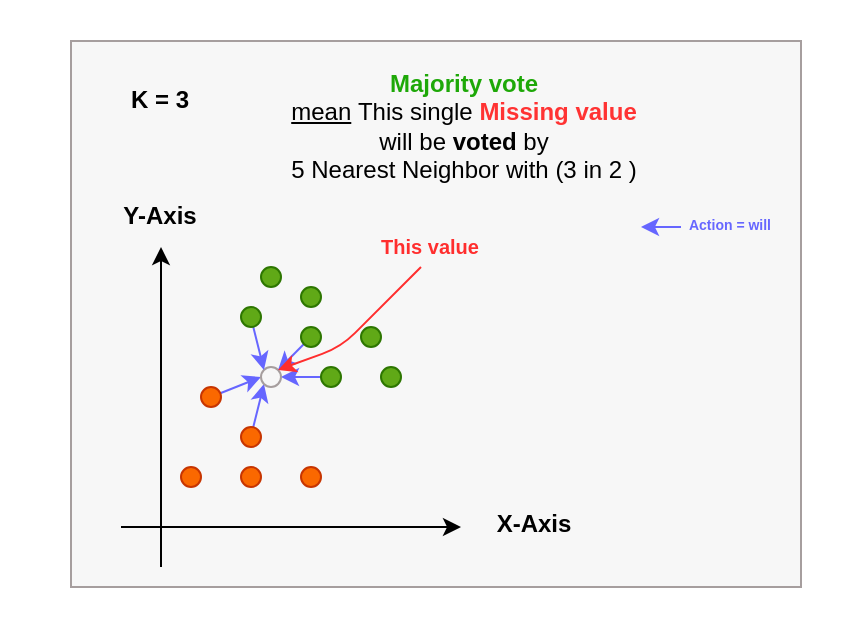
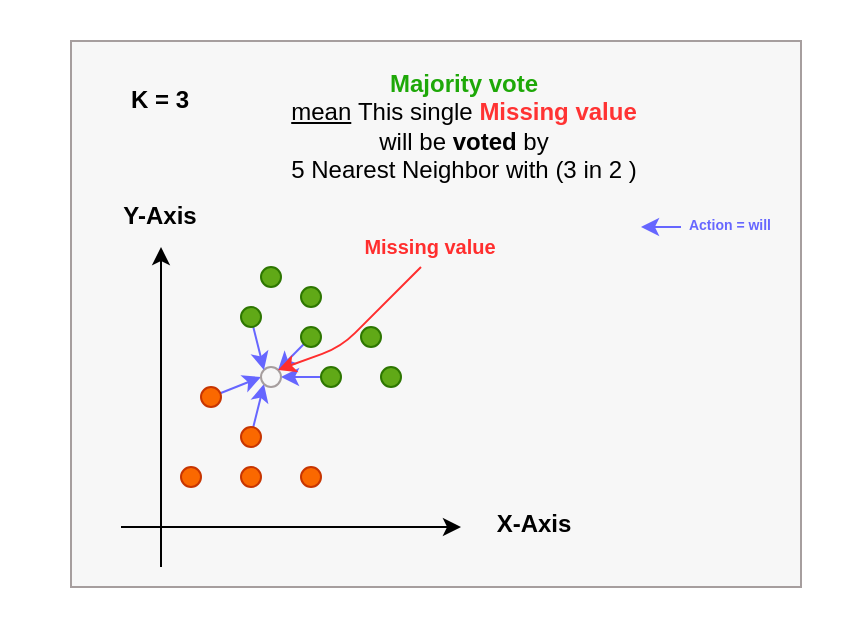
  <mxCell id="0" />
  <mxCell id="1" parent="0" />
  <mxCell id="2" value="" style="rounded=0;whiteSpace=wrap;html=1;strokeColor=#A69E9E;fontSize=7;fontColor=#6666FF;fillColor=#F7F7F7;" parent="1" vertex="1"><mxGeometry x="35" y="20" width="365" height="273" as="geometry" /></mxCell>
  <mxCell id="3" value="" style="endArrow=classic;html=1;fontColor=#000000;strokeColor=#000000;" parent="1" edge="1"><mxGeometry width="50" height="50" relative="1" as="geometry"><mxPoint x="80" y="283" as="sourcePoint" /><mxPoint x="80" y="123" as="targetPoint" /></mxGeometry></mxCell>
  <mxCell id="4" value="" style="endArrow=classic;html=1;fontColor=#000000;strokeColor=#000000;" parent="1" edge="1"><mxGeometry width="50" height="50" relative="1" as="geometry"><mxPoint x="60" y="263" as="sourcePoint" /><mxPoint x="230" y="263" as="targetPoint" /></mxGeometry></mxCell>
  <mxCell id="5" value="" style="ellipse;whiteSpace=wrap;html=1;fillColor=#60a917;fontColor=#ffffff;strokeColor=#2D7600;" parent="1" vertex="1"><mxGeometry x="130" y="133" width="10" height="10" as="geometry" /></mxCell>
  <mxCell id="6" value="" style="ellipse;whiteSpace=wrap;html=1;fillColor=#60a917;fontColor=#ffffff;strokeColor=#2D7600;" parent="1" vertex="1"><mxGeometry x="150" y="143" width="10" height="10" as="geometry" /></mxCell>
  <mxCell id="7" style="edgeStyle=none;html=1;entryX=1;entryY=0.5;entryDx=0;entryDy=0;strokeColor=#6666FF;fontSize=10;fontColor=#FF3333;" parent="1" source="8" target="18" edge="1"><mxGeometry relative="1" as="geometry" /></mxCell>
  <mxCell id="8" value="" style="ellipse;whiteSpace=wrap;html=1;fillColor=#60a917;fontColor=#ffffff;strokeColor=#2D7600;" parent="1" vertex="1"><mxGeometry x="160" y="183" width="10" height="10" as="geometry" /></mxCell>
  <mxCell id="9" value="" style="ellipse;whiteSpace=wrap;html=1;fillColor=#60a917;fontColor=#ffffff;strokeColor=#2D7600;" parent="1" vertex="1"><mxGeometry x="180" y="163" width="10" height="10" as="geometry" /></mxCell>
  <mxCell id="10" value="" style="ellipse;whiteSpace=wrap;html=1;fillColor=#60a917;fontColor=#ffffff;strokeColor=#2D7600;" parent="1" vertex="1"><mxGeometry x="190" y="183" width="10" height="10" as="geometry" /></mxCell>
  <mxCell id="11" style="edgeStyle=none;html=1;entryX=0;entryY=0.5;entryDx=0;entryDy=0;strokeColor=#6666FF;fontSize=10;fontColor=#FF3333;" parent="1" source="12" target="18" edge="1"><mxGeometry relative="1" as="geometry" /></mxCell>
  <mxCell id="12" value="" style="ellipse;whiteSpace=wrap;html=1;fillColor=#fa6800;fontColor=#000000;strokeColor=#C73500;" parent="1" vertex="1"><mxGeometry x="100" y="193" width="10" height="10" as="geometry" /></mxCell>
  <mxCell id="13" value="" style="ellipse;whiteSpace=wrap;html=1;fillColor=#fa6800;fontColor=#000000;strokeColor=#C73500;" parent="1" vertex="1"><mxGeometry x="90" y="233" width="10" height="10" as="geometry" /></mxCell>
  <mxCell id="14" style="edgeStyle=none;html=1;entryX=0;entryY=1;entryDx=0;entryDy=0;strokeColor=#6666FF;fontSize=10;fontColor=#FF3333;" parent="1" source="15" target="18" edge="1"><mxGeometry relative="1" as="geometry" /></mxCell>
  <mxCell id="15" value="" style="ellipse;whiteSpace=wrap;html=1;fillColor=#fa6800;fontColor=#000000;strokeColor=#C73500;" parent="1" vertex="1"><mxGeometry x="120" y="213" width="10" height="10" as="geometry" /></mxCell>
  <mxCell id="16" value="" style="ellipse;whiteSpace=wrap;html=1;fillColor=#fa6800;fontColor=#000000;strokeColor=#C73500;" parent="1" vertex="1"><mxGeometry x="120" y="233" width="10" height="10" as="geometry" /></mxCell>
  <mxCell id="17" value="" style="ellipse;whiteSpace=wrap;html=1;fillColor=#fa6800;fontColor=#000000;strokeColor=#C73500;" parent="1" vertex="1"><mxGeometry x="150" y="233" width="10" height="10" as="geometry" /></mxCell>
  <mxCell id="18" value="" style="ellipse;whiteSpace=wrap;html=1;fillColor=none;strokeColor=#A69E9E;" parent="1" vertex="1"><mxGeometry x="130" y="183" width="10" height="10" as="geometry" /></mxCell>
  <mxCell id="19" value="&lt;b&gt;&lt;font color=&quot;#1ea808&quot;&gt;Majority vote&lt;br&gt;&lt;/font&gt;&lt;/b&gt;&lt;font color=&quot;#000000&quot;&gt;&lt;u&gt;mean&lt;/u&gt;&amp;nbsp;This single&lt;/font&gt; &lt;b&gt;&lt;font color=&quot;#ff3333&quot;&gt;Missing value&lt;/font&gt;&lt;/b&gt; &lt;font color=&quot;#000000&quot;&gt;will be &lt;b&gt;voted &lt;/b&gt;by&lt;br&gt;5 Nearest Neighbor with (3 in 2 )&lt;/font&gt;" style="text;html=1;strokeColor=none;fillColor=none;align=center;verticalAlign=middle;whiteSpace=wrap;rounded=0;" parent="1" vertex="1"><mxGeometry x="137" y="33" width="190" height="60" as="geometry" /></mxCell>
  <mxCell id="20" style="edgeStyle=none;html=1;entryX=1;entryY=0;entryDx=0;entryDy=0;strokeColor=#6666FF;fontSize=10;fontColor=#FF3333;" parent="1" source="21" target="18" edge="1"><mxGeometry relative="1" as="geometry" /></mxCell>
  <mxCell id="21" value="" style="ellipse;whiteSpace=wrap;html=1;fillColor=#60a917;fontColor=#ffffff;strokeColor=#2D7600;" parent="1" vertex="1"><mxGeometry x="150" y="163" width="10" height="10" as="geometry" /></mxCell>
  <mxCell id="22" style="edgeStyle=none;html=1;entryX=0;entryY=0;entryDx=0;entryDy=0;strokeColor=#6666FF;fontSize=10;fontColor=#FF3333;" parent="1" source="23" target="18" edge="1"><mxGeometry relative="1" as="geometry" /></mxCell>
  <mxCell id="23" value="" style="ellipse;whiteSpace=wrap;html=1;fillColor=#60a917;fontColor=#ffffff;strokeColor=#2D7600;" parent="1" vertex="1"><mxGeometry x="120" y="153" width="10" height="10" as="geometry" /></mxCell>
  <mxCell id="24" value="" style="endArrow=classic;html=1;fillColor=#e51400;strokeColor=#FF2E2E;entryX=1;entryY=0;entryDx=0;entryDy=0;" parent="1" target="18" edge="1"><mxGeometry width="50" height="50" relative="1" as="geometry"><mxPoint x="210" y="133" as="sourcePoint" /><mxPoint x="370" y="183" as="targetPoint" /><Array as="points"><mxPoint x="170" y="173" /></Array></mxGeometry></mxCell>
- <mxCell id="25" value="&lt;b&gt;&lt;font color=&quot;#ff2e2e&quot; style=&quot;font-size: 10px;&quot;&gt;This value&lt;/font&gt;&lt;/b&gt;" style="text;html=1;strokeColor=none;fillColor=none;align=center;verticalAlign=middle;whiteSpace=wrap;rounded=0;" parent="1" vertex="1"><mxGeometry x="180" y="113" width="70" height="20" as="geometry" /></mxCell>
+ <mxCell id="25" value="&lt;b&gt;&lt;font color=&quot;#ff2e2e&quot; style=&quot;font-size: 10px;&quot;&gt;Missing value&lt;/font&gt;&lt;/b&gt;" style="text;html=1;strokeColor=none;fillColor=none;align=center;verticalAlign=middle;whiteSpace=wrap;rounded=0;" parent="1" vertex="1"><mxGeometry x="180" y="113" width="70" height="20" as="geometry" /></mxCell>
  <mxCell id="26" value="&lt;b&gt;Y-Axis&lt;/b&gt;" style="text;html=1;strokeColor=none;fillColor=none;align=center;verticalAlign=middle;whiteSpace=wrap;rounded=0;fontColor=#000000;" parent="1" vertex="1"><mxGeometry x="20" y="93" width="120" height="30" as="geometry" /></mxCell>
  <mxCell id="27" value="&lt;b&gt;X-Axis&lt;/b&gt;" style="text;html=1;strokeColor=none;fillColor=none;align=center;verticalAlign=middle;whiteSpace=wrap;rounded=0;fontColor=#000000;" parent="1" vertex="1"><mxGeometry x="207" y="247" width="120" height="30" as="geometry" /></mxCell>
  <mxCell id="28" value="&lt;b&gt;K = 3&lt;/b&gt;" style="text;html=1;strokeColor=none;fillColor=none;align=center;verticalAlign=middle;whiteSpace=wrap;rounded=0;fontColor=#000000;" parent="1" vertex="1"><mxGeometry x="20" y="35.2" width="120" height="30" as="geometry" /></mxCell>
  <mxCell id="29" value="" style="endArrow=classic;html=1;strokeColor=#6666FF;fontSize=10;fontColor=#FF3333;" parent="1" edge="1"><mxGeometry width="50" height="50" relative="1" as="geometry"><mxPoint x="340" y="113" as="sourcePoint" /><mxPoint x="320" y="113" as="targetPoint" /></mxGeometry></mxCell>
  <mxCell id="30" value="&lt;b&gt;&lt;font color=&quot;#6666ff&quot; style=&quot;font-size: 7px;&quot;&gt;Action = will&lt;/font&gt;&lt;/b&gt;" style="text;html=1;strokeColor=none;fillColor=none;align=center;verticalAlign=middle;whiteSpace=wrap;rounded=0;" parent="1" vertex="1"><mxGeometry x="330" y="101" width="70" height="20" as="geometry" /></mxCell>
